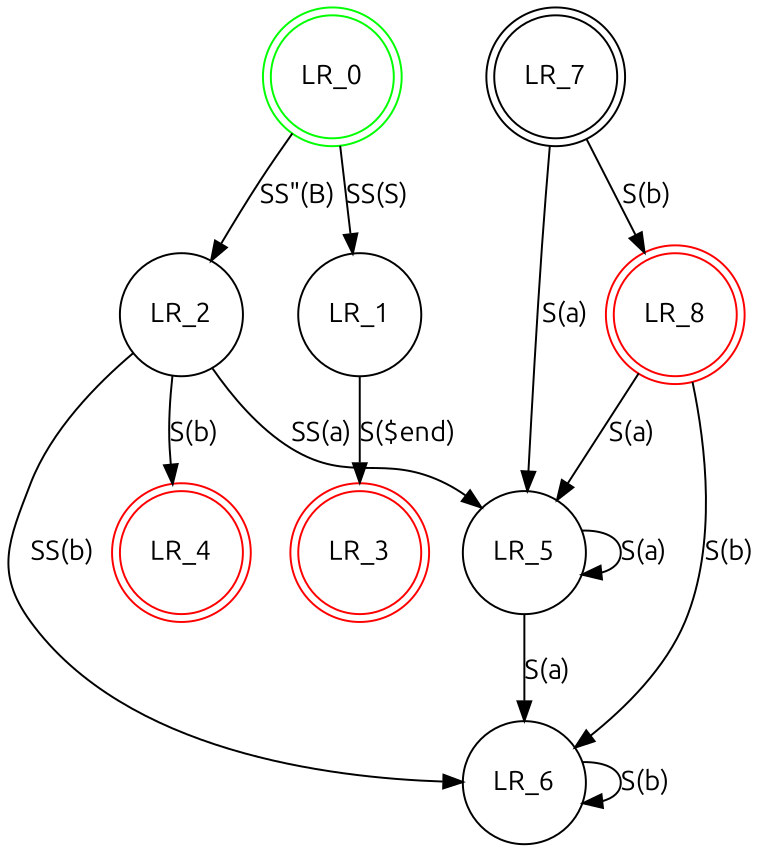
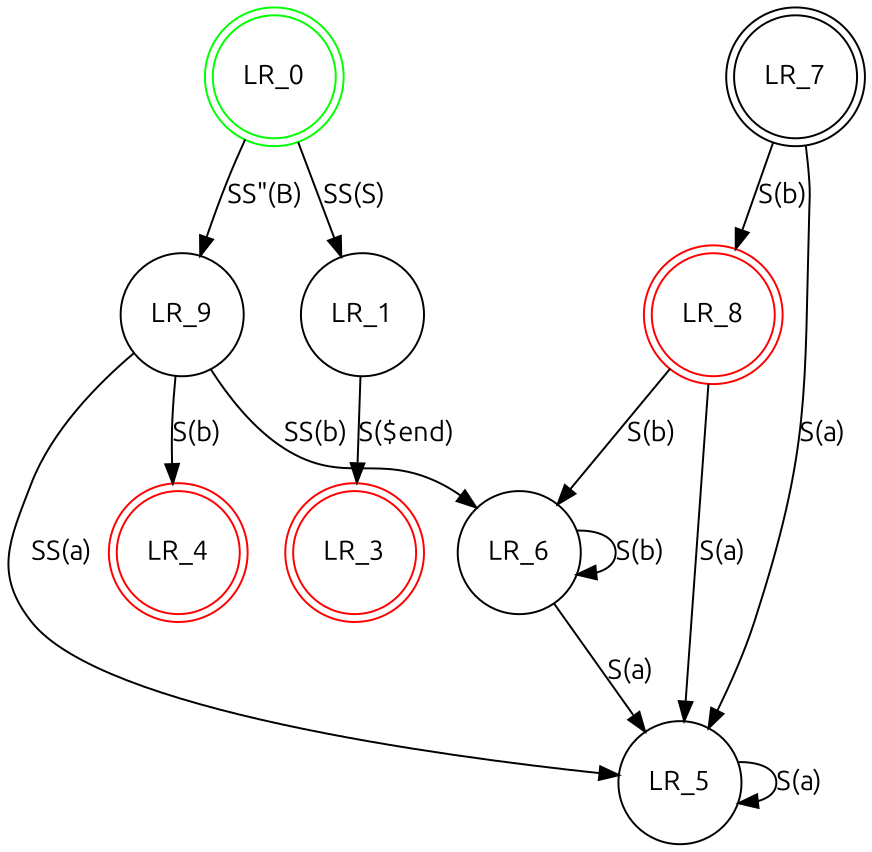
  digraph {
    fontname=Ubuntu
    rankdir=TB
    node [fontname=Ubuntu shape=doublecircle]
    edge [fontname=Ubuntu]
    LR_0 [color=green]
-   LR_2 [shape=circle]
+   LR_2 [shape=circle label=LR_9]
    LR_1 [shape=circle]
    LR_4 [color=red]
    LR_6 [shape=circle]
    LR_5 [shape=circle]
    LR_3 [color=red]
    LR_8 [color=red]
    LR_7
    LR_0 -> LR_2 [label="SS\"(B)"]
    LR_0 -> LR_1 [label="SS(S)"]
    LR_2 -> LR_4 [label="S(b)"]
    LR_2 -> LR_6 [label="SS(b)"]
    LR_2 -> LR_5 [label="SS(a)"]
    LR_1 -> LR_3 [label="S($end)"]
    LR_6 -> LR_6 [label="S(b)"]
-   LR_5 -> LR_6 [label="S(a)"]
+   LR_6 -> LR_5 [label="S(a)"]
    LR_5 -> LR_5 [label="S(a)"]
    LR_8 -> LR_6 [label="S(b)"]
    LR_8 -> LR_5 [label="S(a)"]
    LR_7 -> LR_5 [label="S(a)"]
    LR_7 -> LR_8 [label="S(b)"]
  }
